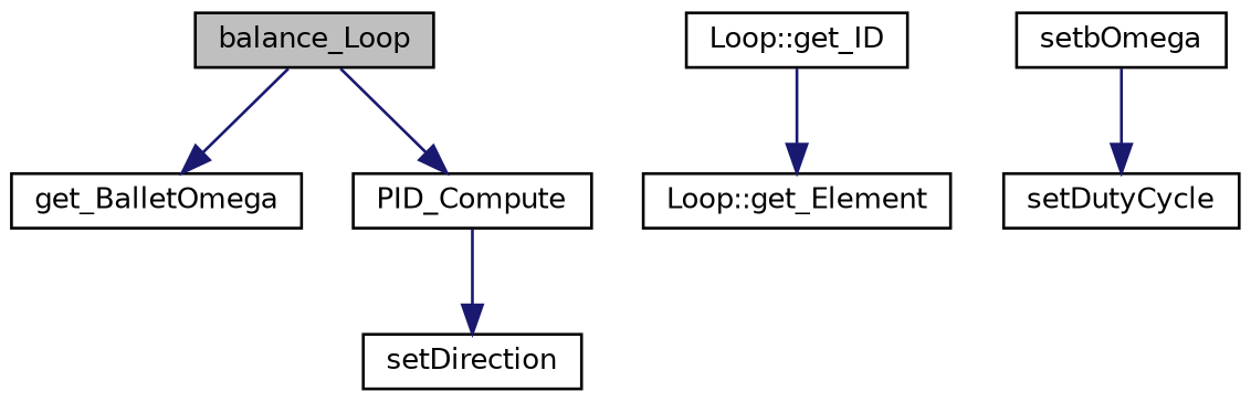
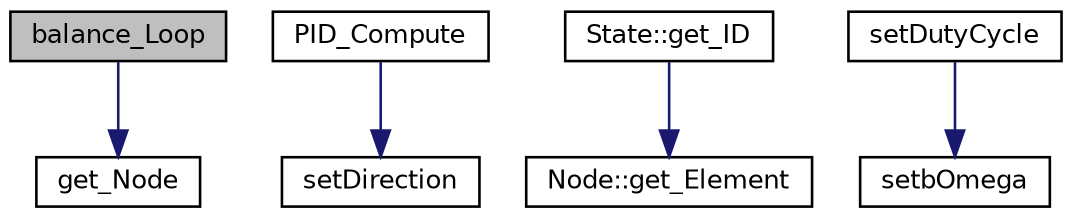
  digraph {
    fontname="DejaVu Sans"
    rankdir=TB
    node [color=black fillcolor=white fontname="DejaVu Sans" fontsize=10 shape=record style=filled]
    edge [color=midnightblue fontname="DejaVu Sans" fontsize=10 labelfontname=Helvetica labelfontsize=10 style=solid]
    n1 [fillcolor=grey75 fontcolor=black height=0.2 label=balance_Loop width=0.4]
-   n2 [height=0.2 label=get_BalletOmega width=0.4]
+   n2 [height=0.2 label=get_Node width=0.4]
    n3 [height=0.2 label=PID_Compute width=0.4]
-   n4 [height=0.2 label="Loop::get_ID" width=0.4]
-   n5 [height=0.2 label="Loop::get_Element" width=0.4]
+   n4 [height=0.2 label="State::get_ID" width=0.4]
+   n5 [height=0.2 label="Node::get_Element" width=0.4]
    n6 [height=0.2 label=setDirection width=0.4]
    n7 [height=0.2 label=setbOmega width=0.4]
    n8 [height=0.2 label=setDutyCycle width=0.4]
    n1 -> n2
-   n1 -> n3
    n3 -> n6
    n4 -> n5
-   n7 -> n8
+   n8 -> n7
  }
